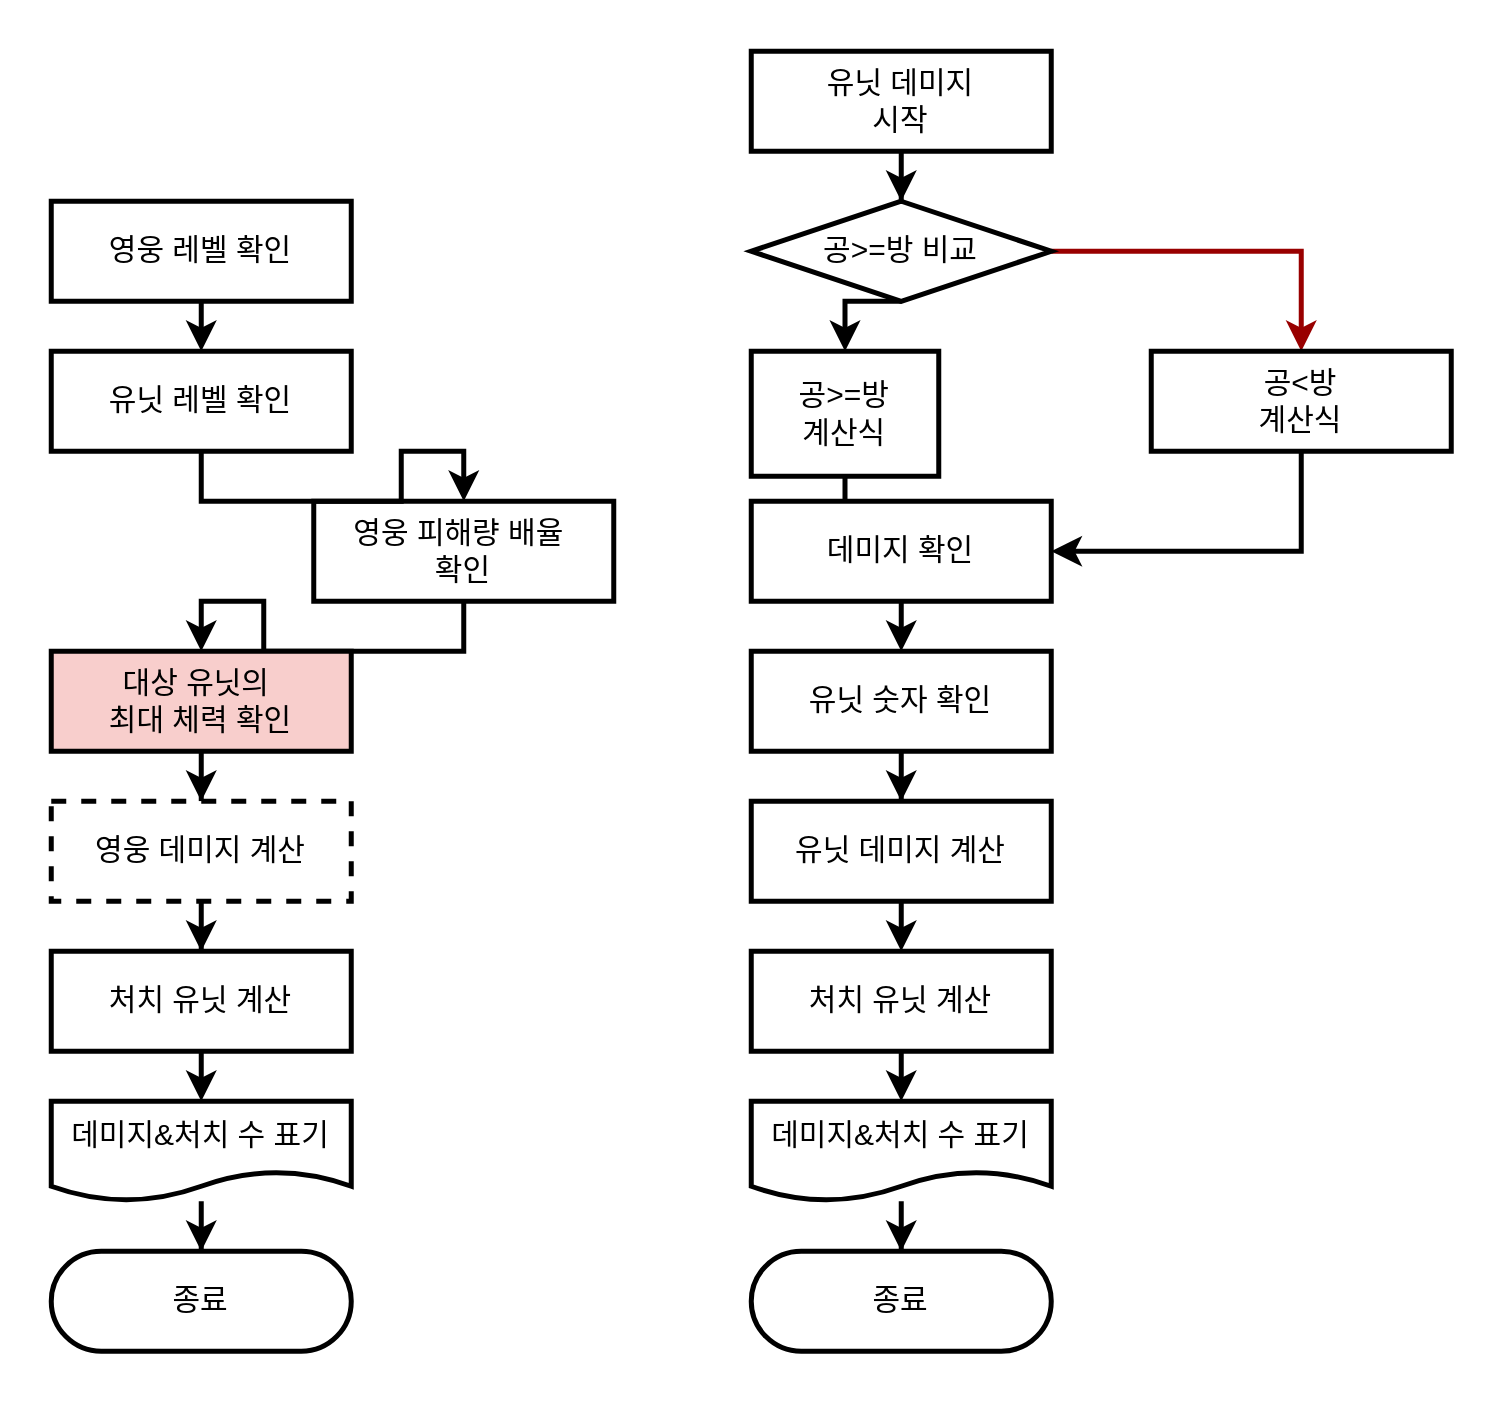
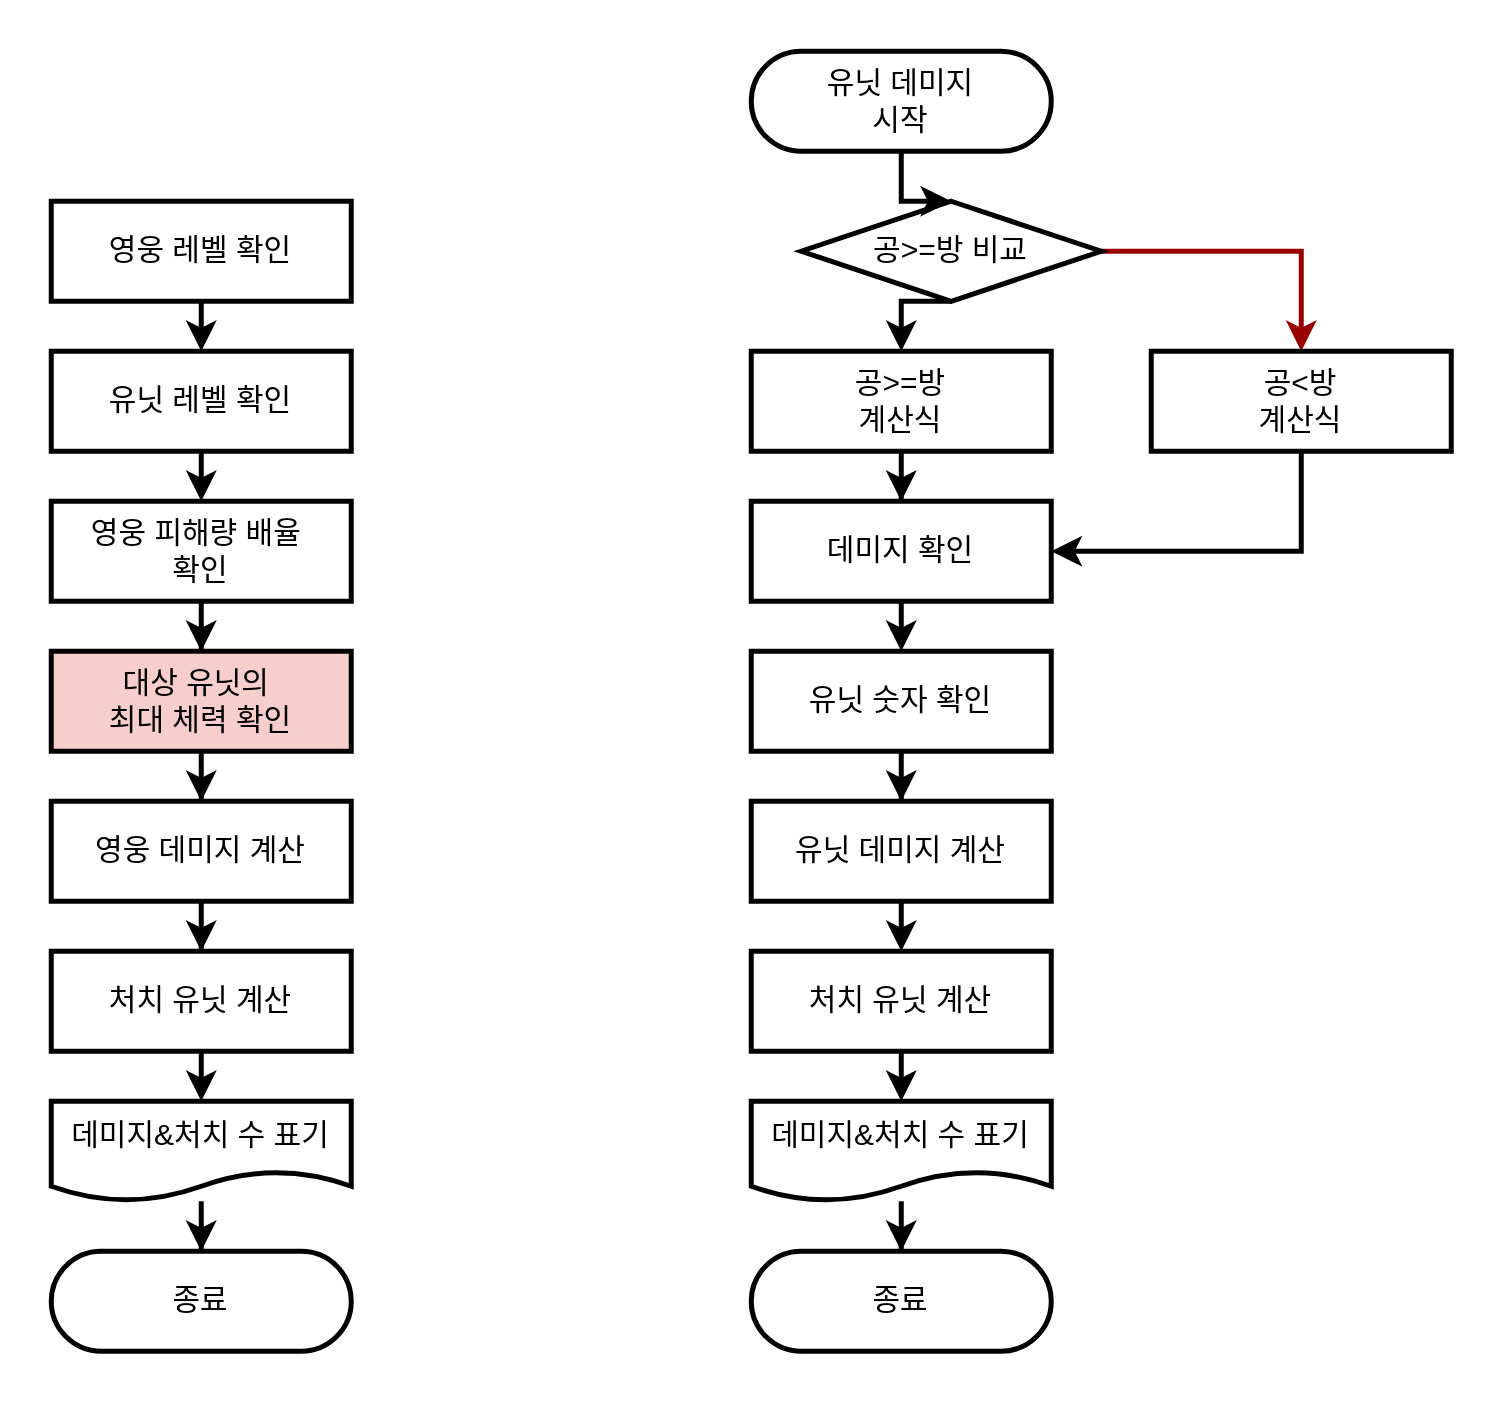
  <mxCell id="0" />
  <mxCell id="1" parent="0" />
  <mxCell id="2" style="edgeStyle=orthogonalEdgeStyle;rounded=0;orthogonalLoop=1;jettySize=auto;html=1;exitX=0.5;exitY=1;exitDx=0;exitDy=0;entryX=0.5;entryY=0;entryDx=0;entryDy=0;strokeWidth=2;" edge="1" parent="1" source="4" target="12"><mxGeometry relative="1" as="geometry" /></mxCell>
  <mxCell id="3" style="edgeStyle=orthogonalEdgeStyle;rounded=0;orthogonalLoop=1;jettySize=auto;html=1;exitX=1;exitY=0.5;exitDx=0;exitDy=0;strokeColor=#990000;strokeWidth=2;" edge="1" parent="1" source="4" target="14"><mxGeometry relative="1" as="geometry" /></mxCell>
- <mxCell id="4" value="공&amp;gt;=방 비교" style="rhombus;whiteSpace=wrap;html=1;strokeWidth=2;" vertex="1" parent="1"><mxGeometry x="300" y="80" width="120" height="40" as="geometry" /></mxCell>
+ <mxCell id="4" value="공&amp;gt;=방 비교" style="rhombus;whiteSpace=wrap;html=1;strokeWidth=2;" vertex="1" parent="1"><mxGeometry x="320" y="80" width="120" height="40" as="geometry" /></mxCell>
  <mxCell id="5" style="edgeStyle=orthogonalEdgeStyle;rounded=0;orthogonalLoop=1;jettySize=auto;html=1;exitX=0.5;exitY=1;exitDx=0;exitDy=0;strokeWidth=2;" edge="1" parent="1" source="6" target="8"><mxGeometry relative="1" as="geometry" /></mxCell>
- <mxCell id="6" value="영웅 피해량 배율&amp;nbsp;&lt;div&gt;확인&lt;/div&gt;" style="rounded=1;whiteSpace=wrap;html=1;arcSize=0;strokeWidth=2;" vertex="1" parent="1"><mxGeometry x="125" y="200" width="120" height="40" as="geometry" /></mxCell>
+ <mxCell id="6" value="영웅 피해량 배율&amp;nbsp;&lt;div&gt;확인&lt;/div&gt;" style="rounded=1;whiteSpace=wrap;html=1;arcSize=0;strokeWidth=2;" vertex="1" parent="1"><mxGeometry x="20" y="200" width="120" height="40" as="geometry" /></mxCell>
  <mxCell id="7" style="edgeStyle=orthogonalEdgeStyle;rounded=0;orthogonalLoop=1;jettySize=auto;html=1;exitX=0.5;exitY=1;exitDx=0;exitDy=0;strokeWidth=2;" edge="1" parent="1" source="8" target="22"><mxGeometry relative="1" as="geometry"><mxPoint x="80" y="320" as="targetPoint" /></mxGeometry></mxCell>
  <mxCell id="8" value="대상 유닛의&amp;nbsp;&lt;div&gt;최대 체력 확인&lt;/div&gt;" style="rounded=1;whiteSpace=wrap;html=1;arcSize=0;strokeWidth=2;fillColor=#f8cecc;" vertex="1" parent="1"><mxGeometry x="20" y="260" width="120" height="40" as="geometry" /></mxCell>
  <mxCell id="9" style="edgeStyle=orthogonalEdgeStyle;rounded=0;orthogonalLoop=1;jettySize=auto;html=1;exitX=0.5;exitY=1;exitDx=0;exitDy=0;strokeWidth=2;" edge="1" parent="1" source="10" target="4"><mxGeometry relative="1" as="geometry" /></mxCell>
- <mxCell id="10" value="유닛 데미지&lt;div&gt;시작&lt;/div&gt;" style="whiteSpace=wrap;html=1;arcSize=50;strokeWidth=2;rounded=0;" vertex="1" parent="1"><mxGeometry x="300" width="120" height="40" as="geometry" y="20" /></mxCell>
+ <mxCell id="10" value="유닛 데미지&lt;div&gt;시작&lt;/div&gt;" style="rounded=1;whiteSpace=wrap;html=1;arcSize=50;strokeWidth=2;" vertex="1" parent="1"><mxGeometry x="300" width="120" height="40" as="geometry" y="20" /></mxCell>
  <mxCell id="11" style="edgeStyle=orthogonalEdgeStyle;rounded=0;orthogonalLoop=1;jettySize=auto;html=1;exitX=0.5;exitY=1;exitDx=0;exitDy=0;strokeWidth=2;" edge="1" parent="1" source="12" target="16"><mxGeometry relative="1" as="geometry" /></mxCell>
- <mxCell id="12" value="공&amp;gt;=방&lt;div&gt;계산식&lt;/div&gt;" style="rounded=1;whiteSpace=wrap;html=1;arcSize=0;strokeWidth=2;" vertex="1" parent="1"><mxGeometry x="300" y="140" width="75" height="50" as="geometry" /></mxCell>
+ <mxCell id="12" value="공&amp;gt;=방&lt;div&gt;계산식&lt;/div&gt;" style="rounded=1;whiteSpace=wrap;html=1;arcSize=0;strokeWidth=2;" vertex="1" parent="1"><mxGeometry x="300" y="140" width="120" height="40" as="geometry" /></mxCell>
  <mxCell id="13" style="edgeStyle=orthogonalEdgeStyle;rounded=0;orthogonalLoop=1;jettySize=auto;html=1;exitX=0.5;exitY=1;exitDx=0;exitDy=0;entryX=1;entryY=0.5;entryDx=0;entryDy=0;strokeWidth=2;" edge="1" parent="1" source="14" target="16"><mxGeometry relative="1" as="geometry" /></mxCell>
  <mxCell id="14" value="공&amp;lt;방&lt;div&gt;계산식&lt;/div&gt;" style="rounded=1;whiteSpace=wrap;html=1;arcSize=0;strokeWidth=2;" vertex="1" parent="1"><mxGeometry x="460" y="140" width="120" height="40" as="geometry" /></mxCell>
  <mxCell id="15" style="edgeStyle=orthogonalEdgeStyle;rounded=0;orthogonalLoop=1;jettySize=auto;html=1;exitX=0.5;exitY=1;exitDx=0;exitDy=0;entryX=0.5;entryY=0;entryDx=0;entryDy=0;strokeWidth=2;" edge="1" parent="1" source="16" target="20"><mxGeometry relative="1" as="geometry" /></mxCell>
  <mxCell id="16" value="데미지 확인" style="rounded=1;whiteSpace=wrap;html=1;arcSize=0;strokeWidth=2;" vertex="1" parent="1"><mxGeometry x="300" y="200" width="120" height="40" as="geometry" /></mxCell>
  <mxCell id="17" style="edgeStyle=orthogonalEdgeStyle;rounded=0;orthogonalLoop=1;jettySize=auto;html=1;exitX=0.5;exitY=1;exitDx=0;exitDy=0;strokeWidth=2;entryX=0.5;entryY=0;entryDx=0;entryDy=0;" edge="1" parent="1" source="18" target="30"><mxGeometry relative="1" as="geometry"><mxPoint x="360" y="380" as="targetPoint" /></mxGeometry></mxCell>
  <mxCell id="18" value="유닛 데미지 계산" style="rounded=1;whiteSpace=wrap;html=1;arcSize=0;strokeWidth=2;" vertex="1" parent="1"><mxGeometry x="300" y="320" width="120" height="40" as="geometry" /></mxCell>
  <mxCell id="19" style="edgeStyle=orthogonalEdgeStyle;rounded=0;orthogonalLoop=1;jettySize=auto;html=1;exitX=0.5;exitY=1;exitDx=0;exitDy=0;strokeWidth=2;" edge="1" parent="1" source="20" target="18"><mxGeometry relative="1" as="geometry" /></mxCell>
  <mxCell id="20" value="유닛 숫자 확인" style="rounded=1;whiteSpace=wrap;html=1;arcSize=0;strokeWidth=2;" vertex="1" parent="1"><mxGeometry x="300" y="260" width="120" height="40" as="geometry" /></mxCell>
  <mxCell id="21" style="edgeStyle=orthogonalEdgeStyle;rounded=0;orthogonalLoop=1;jettySize=auto;html=1;exitX=0.5;exitY=1;exitDx=0;exitDy=0;strokeWidth=2;" edge="1" parent="1" source="22" target="28"><mxGeometry relative="1" as="geometry"><mxPoint x="80" y="380" as="targetPoint" /></mxGeometry></mxCell>
- <mxCell id="22" value="영웅 데미지 계산" style="rounded=1;whiteSpace=wrap;html=1;arcSize=0;strokeWidth=2;dashed=1;" vertex="1" parent="1"><mxGeometry x="20" y="320" width="120" height="40" as="geometry" /></mxCell>
+ <mxCell id="22" value="영웅 데미지 계산" style="rounded=1;whiteSpace=wrap;html=1;arcSize=0;strokeWidth=2;" vertex="1" parent="1"><mxGeometry x="20" y="320" width="120" height="40" as="geometry" /></mxCell>
  <mxCell id="23" style="edgeStyle=orthogonalEdgeStyle;rounded=0;orthogonalLoop=1;jettySize=auto;html=1;exitX=0.5;exitY=1;exitDx=0;exitDy=0;entryX=0.5;entryY=0;entryDx=0;entryDy=0;strokeWidth=2;" edge="1" parent="1" source="24" target="26"><mxGeometry relative="1" as="geometry" /></mxCell>
  <mxCell id="24" value="영웅 레벨 확인" style="rounded=1;whiteSpace=wrap;html=1;arcSize=0;strokeWidth=2;" vertex="1" parent="1"><mxGeometry x="20" y="80" width="120" height="40" as="geometry" /></mxCell>
  <mxCell id="25" style="edgeStyle=orthogonalEdgeStyle;rounded=0;orthogonalLoop=1;jettySize=auto;html=1;exitX=0.5;exitY=1;exitDx=0;exitDy=0;entryX=0.5;entryY=0;entryDx=0;entryDy=0;strokeWidth=2;" edge="1" parent="1" source="26" target="6"><mxGeometry relative="1" as="geometry" /></mxCell>
  <mxCell id="26" value="유닛 레벨 확인" style="rounded=1;whiteSpace=wrap;html=1;arcSize=0;strokeWidth=2;" vertex="1" parent="1"><mxGeometry x="20" y="140" width="120" height="40" as="geometry" /></mxCell>
  <mxCell id="27" style="edgeStyle=orthogonalEdgeStyle;rounded=0;orthogonalLoop=1;jettySize=auto;html=1;exitX=0.5;exitY=1;exitDx=0;exitDy=0;entryX=0.5;entryY=0;entryDx=0;entryDy=0;strokeWidth=2;" edge="1" parent="1" source="28" target="32"><mxGeometry relative="1" as="geometry" /></mxCell>
  <mxCell id="28" value="처치 유닛 계산" style="rounded=1;whiteSpace=wrap;html=1;arcSize=0;strokeWidth=2;" vertex="1" parent="1"><mxGeometry x="20" y="380" width="120" height="40" as="geometry" /></mxCell>
  <mxCell id="29" style="edgeStyle=orthogonalEdgeStyle;rounded=0;orthogonalLoop=1;jettySize=auto;html=1;exitX=0.5;exitY=1;exitDx=0;exitDy=0;entryX=0.5;entryY=0;entryDx=0;entryDy=0;strokeWidth=2;" edge="1" parent="1" source="30" target="34"><mxGeometry relative="1" as="geometry" /></mxCell>
  <mxCell id="30" value="처치 유닛 계산" style="rounded=1;whiteSpace=wrap;html=1;arcSize=0;strokeWidth=2;" vertex="1" parent="1"><mxGeometry x="300" y="380" width="120" height="40" as="geometry" /></mxCell>
  <mxCell id="31" style="edgeStyle=orthogonalEdgeStyle;rounded=0;orthogonalLoop=1;jettySize=auto;html=1;entryX=0.5;entryY=0;entryDx=0;entryDy=0;strokeWidth=2;" edge="1" parent="1" source="32" target="35"><mxGeometry relative="1" as="geometry" /></mxCell>
  <mxCell id="32" value="데미지&amp;amp;처치 수 표기" style="shape=document;whiteSpace=wrap;html=1;boundedLbl=1;strokeWidth=2;" vertex="1" parent="1"><mxGeometry x="20" y="440" width="120" height="40" as="geometry" /></mxCell>
  <mxCell id="33" style="edgeStyle=orthogonalEdgeStyle;rounded=0;orthogonalLoop=1;jettySize=auto;html=1;entryX=0.5;entryY=0;entryDx=0;entryDy=0;strokeWidth=2;" edge="1" parent="1" source="34" target="36"><mxGeometry relative="1" as="geometry" /></mxCell>
  <mxCell id="34" value="데미지&amp;amp;처치 수 표기" style="shape=document;whiteSpace=wrap;html=1;boundedLbl=1;strokeWidth=2;" vertex="1" parent="1"><mxGeometry x="300" y="440" width="120" height="40" as="geometry" /></mxCell>
  <mxCell id="35" value="종료" style="rounded=1;whiteSpace=wrap;html=1;arcSize=50;strokeWidth=2;" vertex="1" parent="1"><mxGeometry x="20" y="500" width="120" height="40" as="geometry" /></mxCell>
  <mxCell id="36" value="종료" style="rounded=1;whiteSpace=wrap;html=1;arcSize=50;strokeWidth=2;" vertex="1" parent="1"><mxGeometry x="300" y="500" width="120" height="40" as="geometry" /></mxCell>
